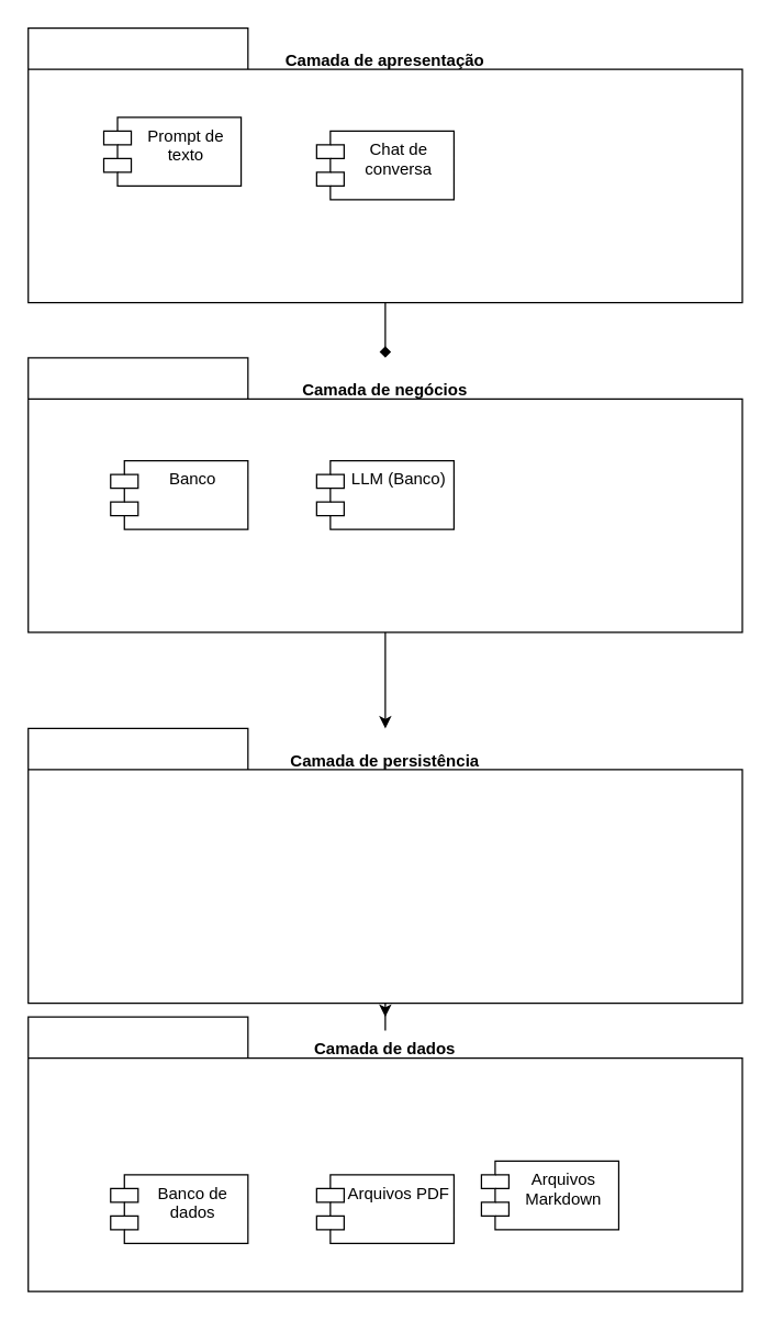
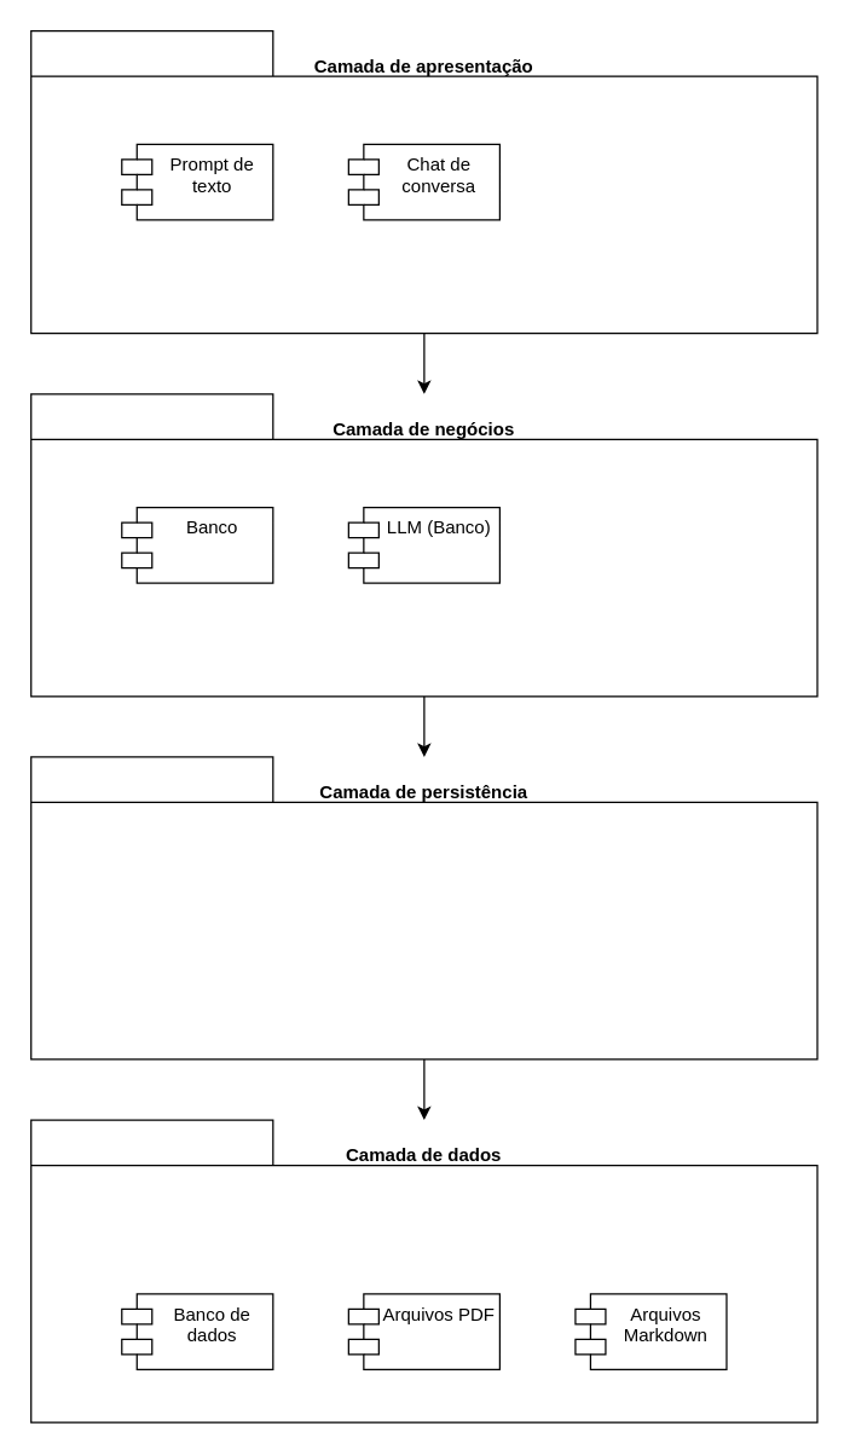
  <mxCell id="0" />
  <mxCell id="1" parent="0" />
- <mxCell id="2" style="edgeStyle=orthogonalEdgeStyle;rounded=0;orthogonalLoop=1;jettySize=auto;html=1;exitX=0.5;exitY=1;exitDx=0;exitDy=0;exitPerimeter=0;endArrow=diamond;" edge="1" parent="1" source="3" target="7"><mxGeometry relative="1" as="geometry" /></mxCell>
+ <mxCell id="2" style="edgeStyle=orthogonalEdgeStyle;rounded=0;orthogonalLoop=1;jettySize=auto;html=1;exitX=0.5;exitY=1;exitDx=0;exitDy=0;exitPerimeter=0;" edge="1" parent="1" source="3" target="7"><mxGeometry relative="1" as="geometry" /></mxCell>
  <mxCell id="3" value="Camada de apresentação" style="shape=folder;fontStyle=1;spacingTop=10;tabWidth=160;tabHeight=30;tabPosition=left;html=1;whiteSpace=wrap;labelPosition=center;verticalLabelPosition=middle;align=center;verticalAlign=top;horizontal=1;" vertex="1" parent="1"><mxGeometry x="20" y="20" width="520" height="200" as="geometry" /></mxCell>
- <mxCell id="4" value="Prompt de texto" style="shape=module;align=left;spacingLeft=20;align=center;verticalAlign=top;whiteSpace=wrap;html=1;" vertex="1" parent="1"><mxGeometry x="75" y="85" width="100" height="50" as="geometry" /></mxCell>
+ <mxCell id="4" value="Prompt de texto" style="shape=module;align=left;spacingLeft=20;align=center;verticalAlign=top;whiteSpace=wrap;html=1;" vertex="1" parent="1"><mxGeometry x="80" y="95" width="100" height="50" as="geometry" /></mxCell>
  <mxCell id="5" value="Chat de conversa" style="shape=module;align=left;spacingLeft=20;align=center;verticalAlign=top;whiteSpace=wrap;html=1;" vertex="1" parent="1"><mxGeometry x="230" y="95" width="100" height="50" as="geometry" /></mxCell>
  <mxCell id="6" style="edgeStyle=orthogonalEdgeStyle;rounded=0;orthogonalLoop=1;jettySize=auto;html=1;exitX=0.5;exitY=1;exitDx=0;exitDy=0;exitPerimeter=0;" edge="1" parent="1" source="7" target="11"><mxGeometry relative="1" as="geometry" /></mxCell>
  <mxCell id="7" value="Camada de negócios" style="shape=folder;fontStyle=1;spacingTop=10;tabWidth=160;tabHeight=30;tabPosition=left;html=1;whiteSpace=wrap;labelPosition=center;verticalLabelPosition=middle;align=center;verticalAlign=top;horizontal=1;" vertex="1" parent="1"><mxGeometry x="20" y="260" width="520" height="200" as="geometry" /></mxCell>
  <mxCell id="8" value="Banco" style="shape=module;align=left;spacingLeft=20;align=center;verticalAlign=top;whiteSpace=wrap;html=1;" vertex="1" parent="1"><mxGeometry x="80" y="335" width="100" height="50" as="geometry" /></mxCell>
  <mxCell id="9" value="LLM (Banco)" style="shape=module;align=left;spacingLeft=20;align=center;verticalAlign=top;whiteSpace=wrap;html=1;" vertex="1" parent="1"><mxGeometry x="230" y="335" width="100" height="50" as="geometry" /></mxCell>
  <mxCell id="10" style="edgeStyle=orthogonalEdgeStyle;rounded=0;orthogonalLoop=1;jettySize=auto;html=1;exitX=0.5;exitY=1;exitDx=0;exitDy=0;exitPerimeter=0;" edge="1" parent="1" source="11" target="12"><mxGeometry relative="1" as="geometry" /></mxCell>
- <mxCell id="11" value="Camada de persistência" style="shape=folder;fontStyle=1;spacingTop=10;tabWidth=160;tabHeight=30;tabPosition=left;html=1;whiteSpace=wrap;labelPosition=center;verticalLabelPosition=middle;align=center;verticalAlign=top;horizontal=1;" vertex="1" parent="1"><mxGeometry x="20" y="530" width="520" height="200" as="geometry" /></mxCell>
+ <mxCell id="11" value="Camada de persistência" style="shape=folder;fontStyle=1;spacingTop=10;tabWidth=160;tabHeight=30;tabPosition=left;html=1;whiteSpace=wrap;labelPosition=center;verticalLabelPosition=middle;align=center;verticalAlign=top;horizontal=1;" vertex="1" parent="1"><mxGeometry x="20" y="500" width="520" height="200" as="geometry" /></mxCell>
  <mxCell id="12" value="Camada de dados" style="shape=folder;fontStyle=1;spacingTop=10;tabWidth=160;tabHeight=30;tabPosition=left;html=1;whiteSpace=wrap;labelPosition=center;verticalLabelPosition=middle;align=center;verticalAlign=top;horizontal=1;" vertex="1" parent="1"><mxGeometry x="20" y="740" width="520" height="200" as="geometry" /></mxCell>
  <mxCell id="13" value="Banco de dados" style="shape=module;align=left;spacingLeft=20;align=center;verticalAlign=top;whiteSpace=wrap;html=1;" vertex="1" parent="1"><mxGeometry x="80" y="855" width="100" height="50" as="geometry" /></mxCell>
  <mxCell id="14" value="Arquivos PDF" style="shape=module;align=left;spacingLeft=20;align=center;verticalAlign=top;whiteSpace=wrap;html=1;" vertex="1" parent="1"><mxGeometry x="230" y="855" width="100" height="50" as="geometry" /></mxCell>
- <mxCell id="15" value="Arquivos Markdown" style="shape=module;align=left;spacingLeft=20;align=center;verticalAlign=top;whiteSpace=wrap;html=1;" vertex="1" parent="1"><mxGeometry x="350" y="845" width="100" height="50" as="geometry" /></mxCell>
+ <mxCell id="15" value="Arquivos Markdown" style="shape=module;align=left;spacingLeft=20;align=center;verticalAlign=top;whiteSpace=wrap;html=1;" vertex="1" parent="1"><mxGeometry x="380" y="855" width="100" height="50" as="geometry" /></mxCell>
